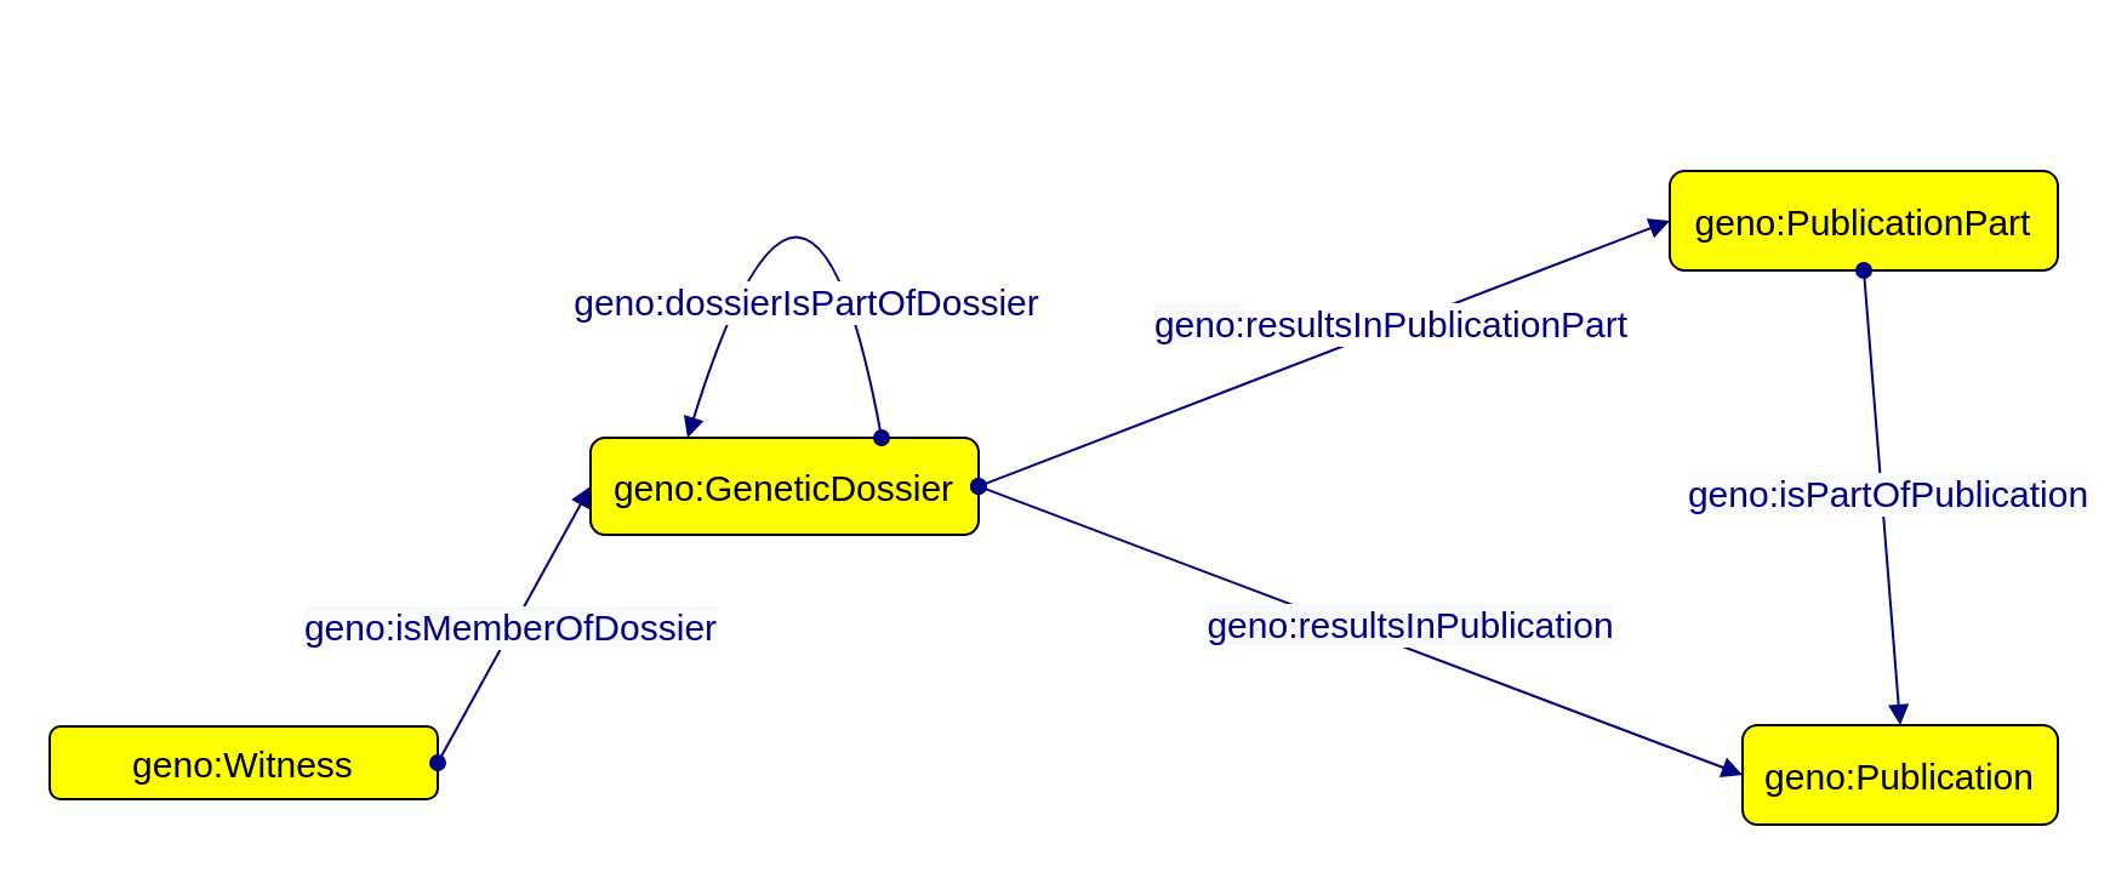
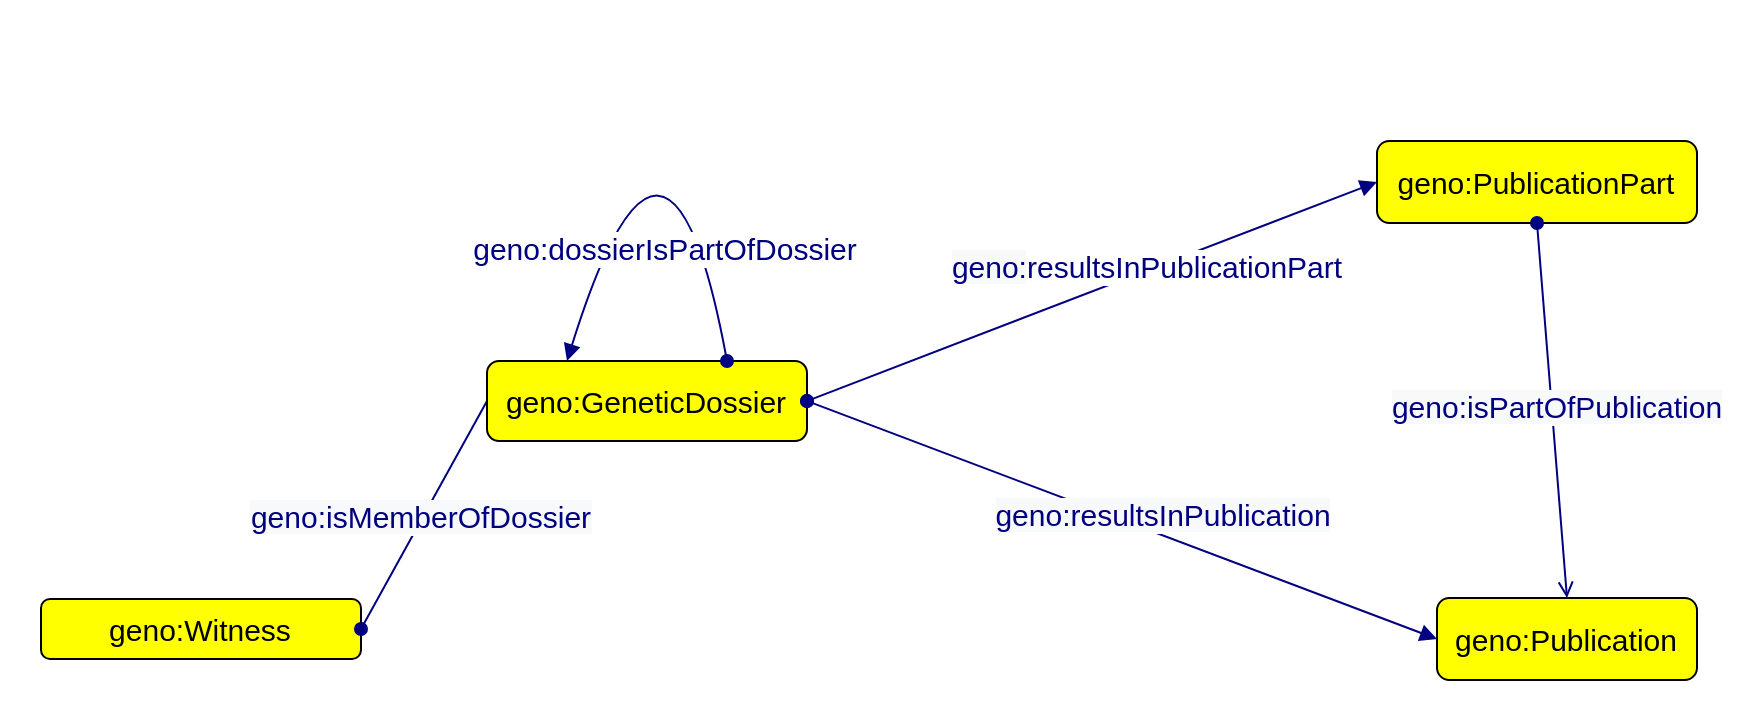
  <mxCell id="0" />
  <mxCell id="1" parent="0" />
  <mxCell id="2" value="geno:Witness" style="graphMlID=n4;shape=rect;rounded=1;arcsize=30;fillColor=#ffff00;strokeColor=#000000;strokeWidth=1.0;fontFamily=Helvetica;fontSize=15;" vertex="1" parent="1"><mxGeometry x="20" y="299" width="160" height="30" as="geometry" /></mxCell>
- <mxCell id="3" value="" style="graphMlID=e0;rounded=0;endArrow=block;strokeColor=#000080;strokeWidth=1.0;startArrow=oval;startFill=1;endFill=1;exitX=1;exitY=0.5;exitDx=0;exitDy=0;entryX=0;entryY=0.5;entryDx=0;entryDy=0;fontFamily=Helvetica;fontSize=15;" edge="1" parent="1" source="2" target="5"><mxGeometry relative="1" as="geometry"><mxPoint x="230" y="300" as="sourcePoint" /><mxPoint x="360" y="360" as="targetPoint" /></mxGeometry></mxCell>
+ <mxCell id="3" value="" style="graphMlID=e0;rounded=0;endArrow=none;strokeColor=#000080;strokeWidth=1.0;startArrow=oval;startFill=1;endFill=1;exitX=1;exitY=0.5;exitDx=0;exitDy=0;entryX=0;entryY=0.5;entryDx=0;entryDy=0;fontFamily=Helvetica;fontSize=15;" edge="1" parent="1" source="2" target="5"><mxGeometry relative="1" as="geometry"><mxPoint x="230" y="300" as="sourcePoint" /><mxPoint x="360" y="360" as="targetPoint" /></mxGeometry></mxCell>
  <mxCell id="4" value="&lt;span style=&quot;color: rgb(0, 0, 128); font-size: 15px; background-color: rgb(248, 249, 250);&quot;&gt;geno:isMemberOfDossier&lt;/span&gt;" style="text;html=1;align=center;verticalAlign=middle;resizable=0;points=[];labelBackgroundColor=#ffffff;fontFamily=Helvetica;fontSize=15;" vertex="1" connectable="0" parent="3"><mxGeometry x="-0.017" y="2" relative="1" as="geometry"><mxPoint as="offset" /></mxGeometry></mxCell>
  <mxCell id="5" value="geno:GeneticDossier" style="graphMlID=n4;shape=rect;rounded=1;arcsize=30;fillColor=#ffff00;strokeColor=#000000;strokeWidth=1.0;fontFamily=Helvetica;fontSize=15;" vertex="1" parent="1"><mxGeometry x="243" y="180" width="160" height="40" as="geometry" /></mxCell>
  <mxCell id="6" value="geno:Publication" style="graphMlID=n4;shape=rect;rounded=1;arcsize=30;fillColor=#ffff00;strokeColor=#000000;strokeWidth=1.0;fontFamily=Helvetica;fontSize=15;" vertex="1" parent="1"><mxGeometry x="718" y="298.5" width="130" height="41" as="geometry" /></mxCell>
  <mxCell id="7" value="" style="graphMlID=e0;rounded=0;endArrow=block;strokeColor=#000080;strokeWidth=1.0;startArrow=oval;startFill=1;endFill=1;exitX=1;exitY=0.5;exitDx=0;exitDy=0;entryX=0;entryY=0.5;entryDx=0;entryDy=0;fontFamily=Helvetica;fontSize=15;" edge="1" parent="1" source="5" target="6"><mxGeometry relative="1" as="geometry"><mxPoint x="330" y="380.082" as="sourcePoint" /><mxPoint x="481" y="380" as="targetPoint" /></mxGeometry></mxCell>
  <mxCell id="8" value="&lt;font color=&quot;#000080&quot; style=&quot;font-size: 15px;&quot;&gt;&lt;span style=&quot;font-size: 15px; background-color: rgb(248, 249, 250);&quot;&gt;geno:resultsInPublication&lt;/span&gt;&lt;/font&gt;" style="text;html=1;align=center;verticalAlign=middle;resizable=0;points=[];labelBackgroundColor=#ffffff;fontFamily=Helvetica;fontSize=15;" vertex="1" connectable="0" parent="7"><mxGeometry x="-0.017" y="2" relative="1" as="geometry"><mxPoint x="22" as="offset" /></mxGeometry></mxCell>
  <mxCell id="9" value="" style="graphMlID=e0;rounded=0;endArrow=block;strokeColor=#000080;strokeWidth=1.0;startArrow=oval;startFill=1;endFill=1;fontFamily=Helvetica;fontSize=15;exitX=0.75;exitY=0;exitDx=0;exitDy=0;entryX=0.25;entryY=0;entryDx=0;entryDy=0;edgeStyle=orthogonalEdgeStyle;curved=1;" edge="1" parent="1" source="5" target="5"><mxGeometry relative="1" as="geometry"><mxPoint x="263" y="380.082" as="sourcePoint" /><mxPoint x="414" y="380" as="targetPoint" /><Array as="points"><mxPoint x="333" y="20" /></Array></mxGeometry></mxCell>
  <mxCell id="10" value="&lt;font color=&quot;#000080&quot;&gt;geno:dossierIsPartOfDossier&lt;/font&gt;" style="text;html=1;align=center;verticalAlign=middle;resizable=0;points=[];labelBackgroundColor=#ffffff;fontFamily=Helvetica;fontSize=15;" vertex="1" connectable="0" parent="9"><mxGeometry x="-0.017" y="2" relative="1" as="geometry"><mxPoint y="102" as="offset" /></mxGeometry></mxCell>
  <mxCell id="11" value="geno:PublicationPart" style="graphMlID=n4;shape=rect;rounded=1;arcsize=30;fillColor=#ffff00;strokeColor=#000000;strokeWidth=1.0;fontFamily=Helvetica;fontSize=15;" vertex="1" parent="1"><mxGeometry x="688" y="70" width="160" height="41" as="geometry" /></mxCell>
  <mxCell id="12" value="" style="graphMlID=e0;rounded=0;endArrow=block;strokeColor=#000080;strokeWidth=1.0;startArrow=oval;startFill=1;endFill=1;exitX=1;exitY=0.5;exitDx=0;exitDy=0;entryX=0;entryY=0.5;entryDx=0;entryDy=0;fontFamily=Helvetica;fontSize=15;" edge="1" parent="1" source="5" target="11"><mxGeometry relative="1" as="geometry"><mxPoint x="480" y="210" as="sourcePoint" /><mxPoint x="680" y="329" as="targetPoint" /></mxGeometry></mxCell>
  <mxCell id="13" value="&lt;font color=&quot;#000080&quot;&gt;&lt;font style=&quot;font-size: 15px&quot;&gt;&lt;span style=&quot;font-size: 15px ; background-color: rgb(248 , 249 , 250)&quot;&gt;geno:&lt;/span&gt;&lt;/font&gt;resultsInPublicationPart&lt;/font&gt;" style="text;html=1;align=center;verticalAlign=middle;resizable=0;points=[];labelBackgroundColor=#ffffff;fontFamily=Helvetica;fontSize=15;" vertex="1" connectable="0" parent="12"><mxGeometry x="-0.017" y="2" relative="1" as="geometry"><mxPoint x="30" y="-12" as="offset" /></mxGeometry></mxCell>
- <mxCell id="14" value="" style="graphMlID=e0;rounded=0;endArrow=block;strokeColor=#000080;strokeWidth=1.0;startArrow=oval;startFill=1;endFill=1;fontFamily=Helvetica;fontSize=15;curved=1;entryX=0.5;entryY=0;entryDx=0;entryDy=0;exitX=0.5;exitY=1;exitDx=0;exitDy=0;" edge="1" parent="1" source="11" target="6"><mxGeometry relative="1" as="geometry"><mxPoint x="330" y="250.082" as="sourcePoint" /><mxPoint x="481" y="250" as="targetPoint" /></mxGeometry></mxCell>
+ <mxCell id="14" value="" style="graphMlID=e0;rounded=0;endArrow=open;strokeColor=#000080;strokeWidth=1.0;startArrow=oval;startFill=1;endFill=1;fontFamily=Helvetica;fontSize=15;curved=1;entryX=0.5;entryY=0;entryDx=0;entryDy=0;exitX=0.5;exitY=1;exitDx=0;exitDy=0;" edge="1" parent="1" source="11" target="6"><mxGeometry relative="1" as="geometry"><mxPoint x="330" y="250.082" as="sourcePoint" /><mxPoint x="481" y="250" as="targetPoint" /></mxGeometry></mxCell>
  <mxCell id="15" value="&lt;span style=&quot;color: rgb(0, 0, 128); font-size: 15px; background-color: rgb(248, 249, 250);&quot;&gt;geno:isPartOfPublication&lt;/span&gt;" style="text;html=1;align=center;verticalAlign=middle;resizable=0;points=[];labelBackgroundColor=#ffffff;fontFamily=Helvetica;fontSize=15;" vertex="1" connectable="0" parent="14"><mxGeometry x="-0.017" y="2" relative="1" as="geometry"><mxPoint as="offset" /></mxGeometry></mxCell>
